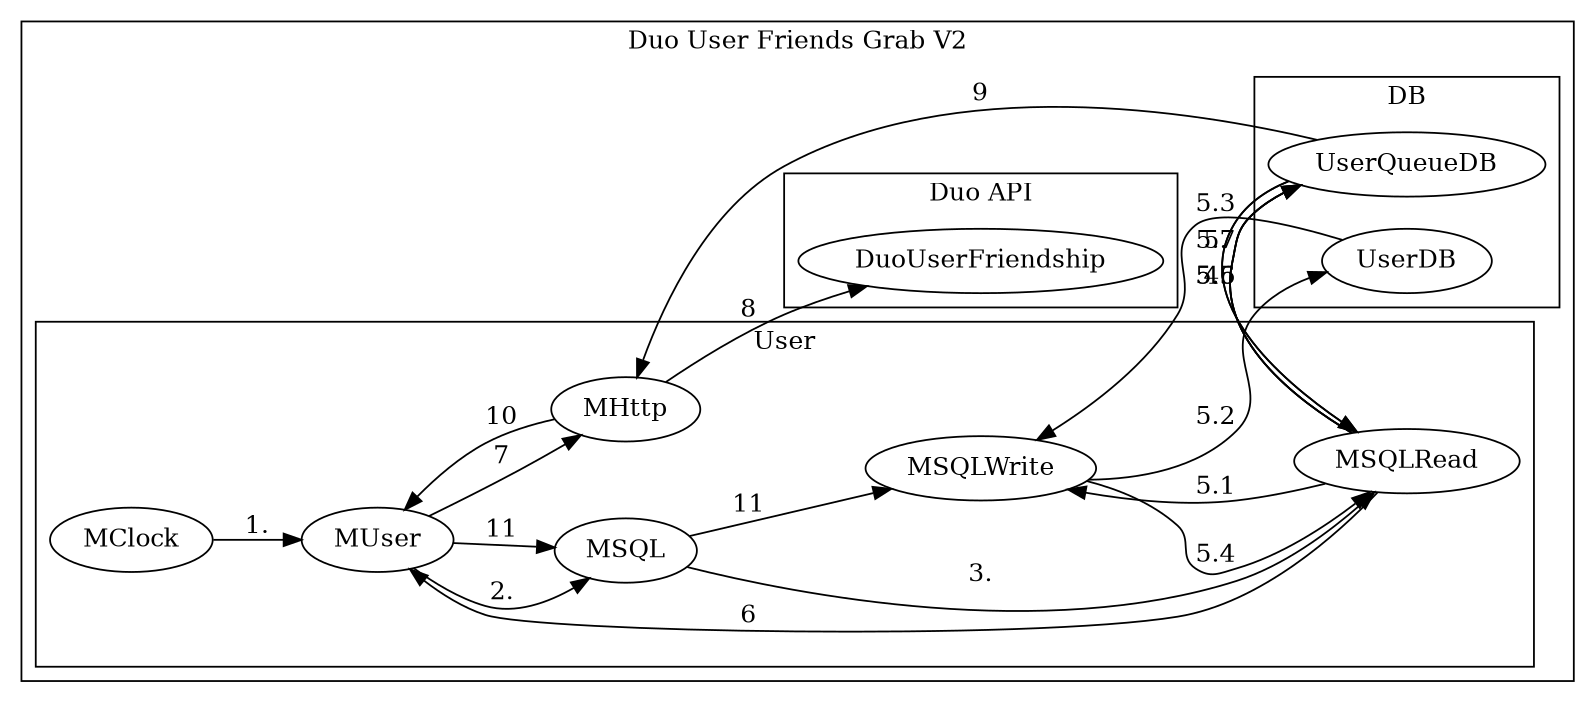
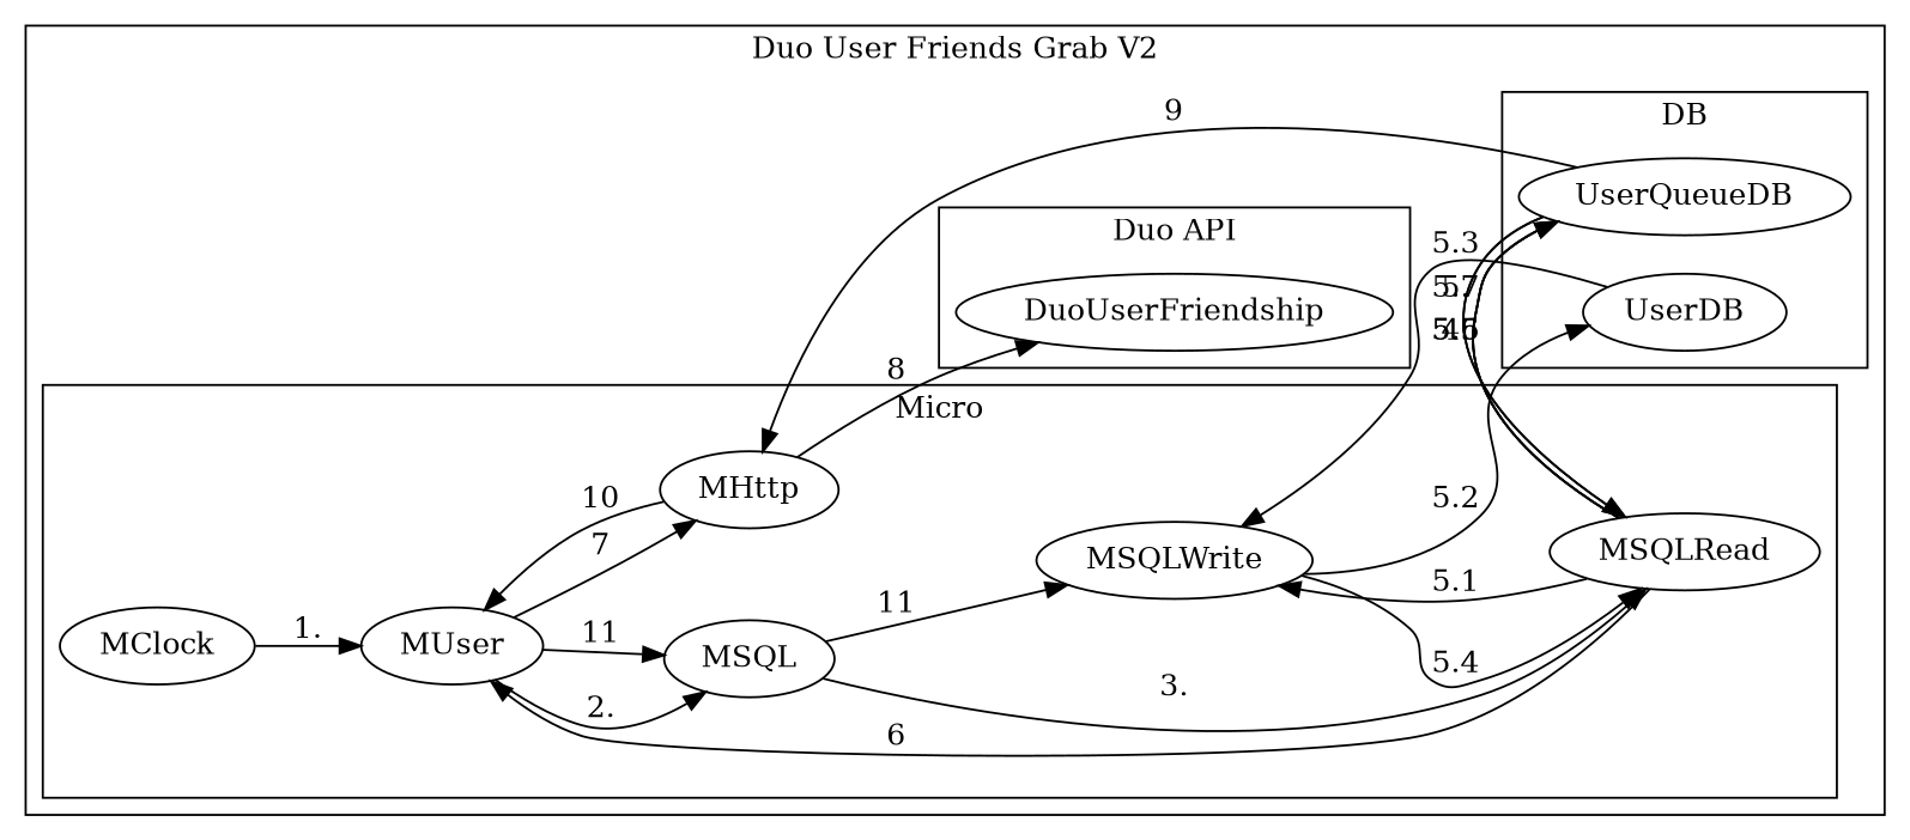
  digraph {
    compound=true
    rankdir=LR
    DuoUserFriendship
    MClock
    MUser
    MHttp
    MSQL
    MSQLWrite
    MSQLRead
    UserDB
    UserQueueDB
    subgraph cluster_1 {
      label="Duo User Friends Grab V2"
      subgraph cluster_2 {
        label="Duo API"
        DuoUserFriendship
      }
      subgraph cluster_3 {
-       label=User
+       label=Micro
        MClock
        MUser
        MHttp
        MSQL
        MSQLWrite
        MSQLRead
      }
      subgraph cluster_4 {
        label=DB
        UserDB
        UserQueueDB
      }
    }
    MClock -> MUser [label=1.]
    MUser -> MHttp [label=7]
    MUser -> MSQL [label=2.]
    MUser -> MSQL [label=11]
    MHttp -> DuoUserFriendship [label=8]
    MHttp -> MUser [label=10]
    MSQL -> MSQLWrite [label=11]
    MSQL -> MSQLRead [label=3.]
    MSQLWrite -> MSQLRead [label=5.4]
    MSQLWrite -> UserDB [label=5.2]
    MSQLRead -> MUser [label=6]
    MSQLRead -> MSQLWrite [label=5.1]
    MSQLRead -> UserQueueDB [label=4.]
    MSQLRead -> UserQueueDB [label=5.5]
    MSQLRead -> UserQueueDB [label=5.6]
    UserDB -> MSQLWrite [label=5.3]
    UserQueueDB -> MHttp [label=9]
    UserQueueDB -> MSQLRead [label=5.]
    UserQueueDB -> MSQLRead [label=5.7]
  }
